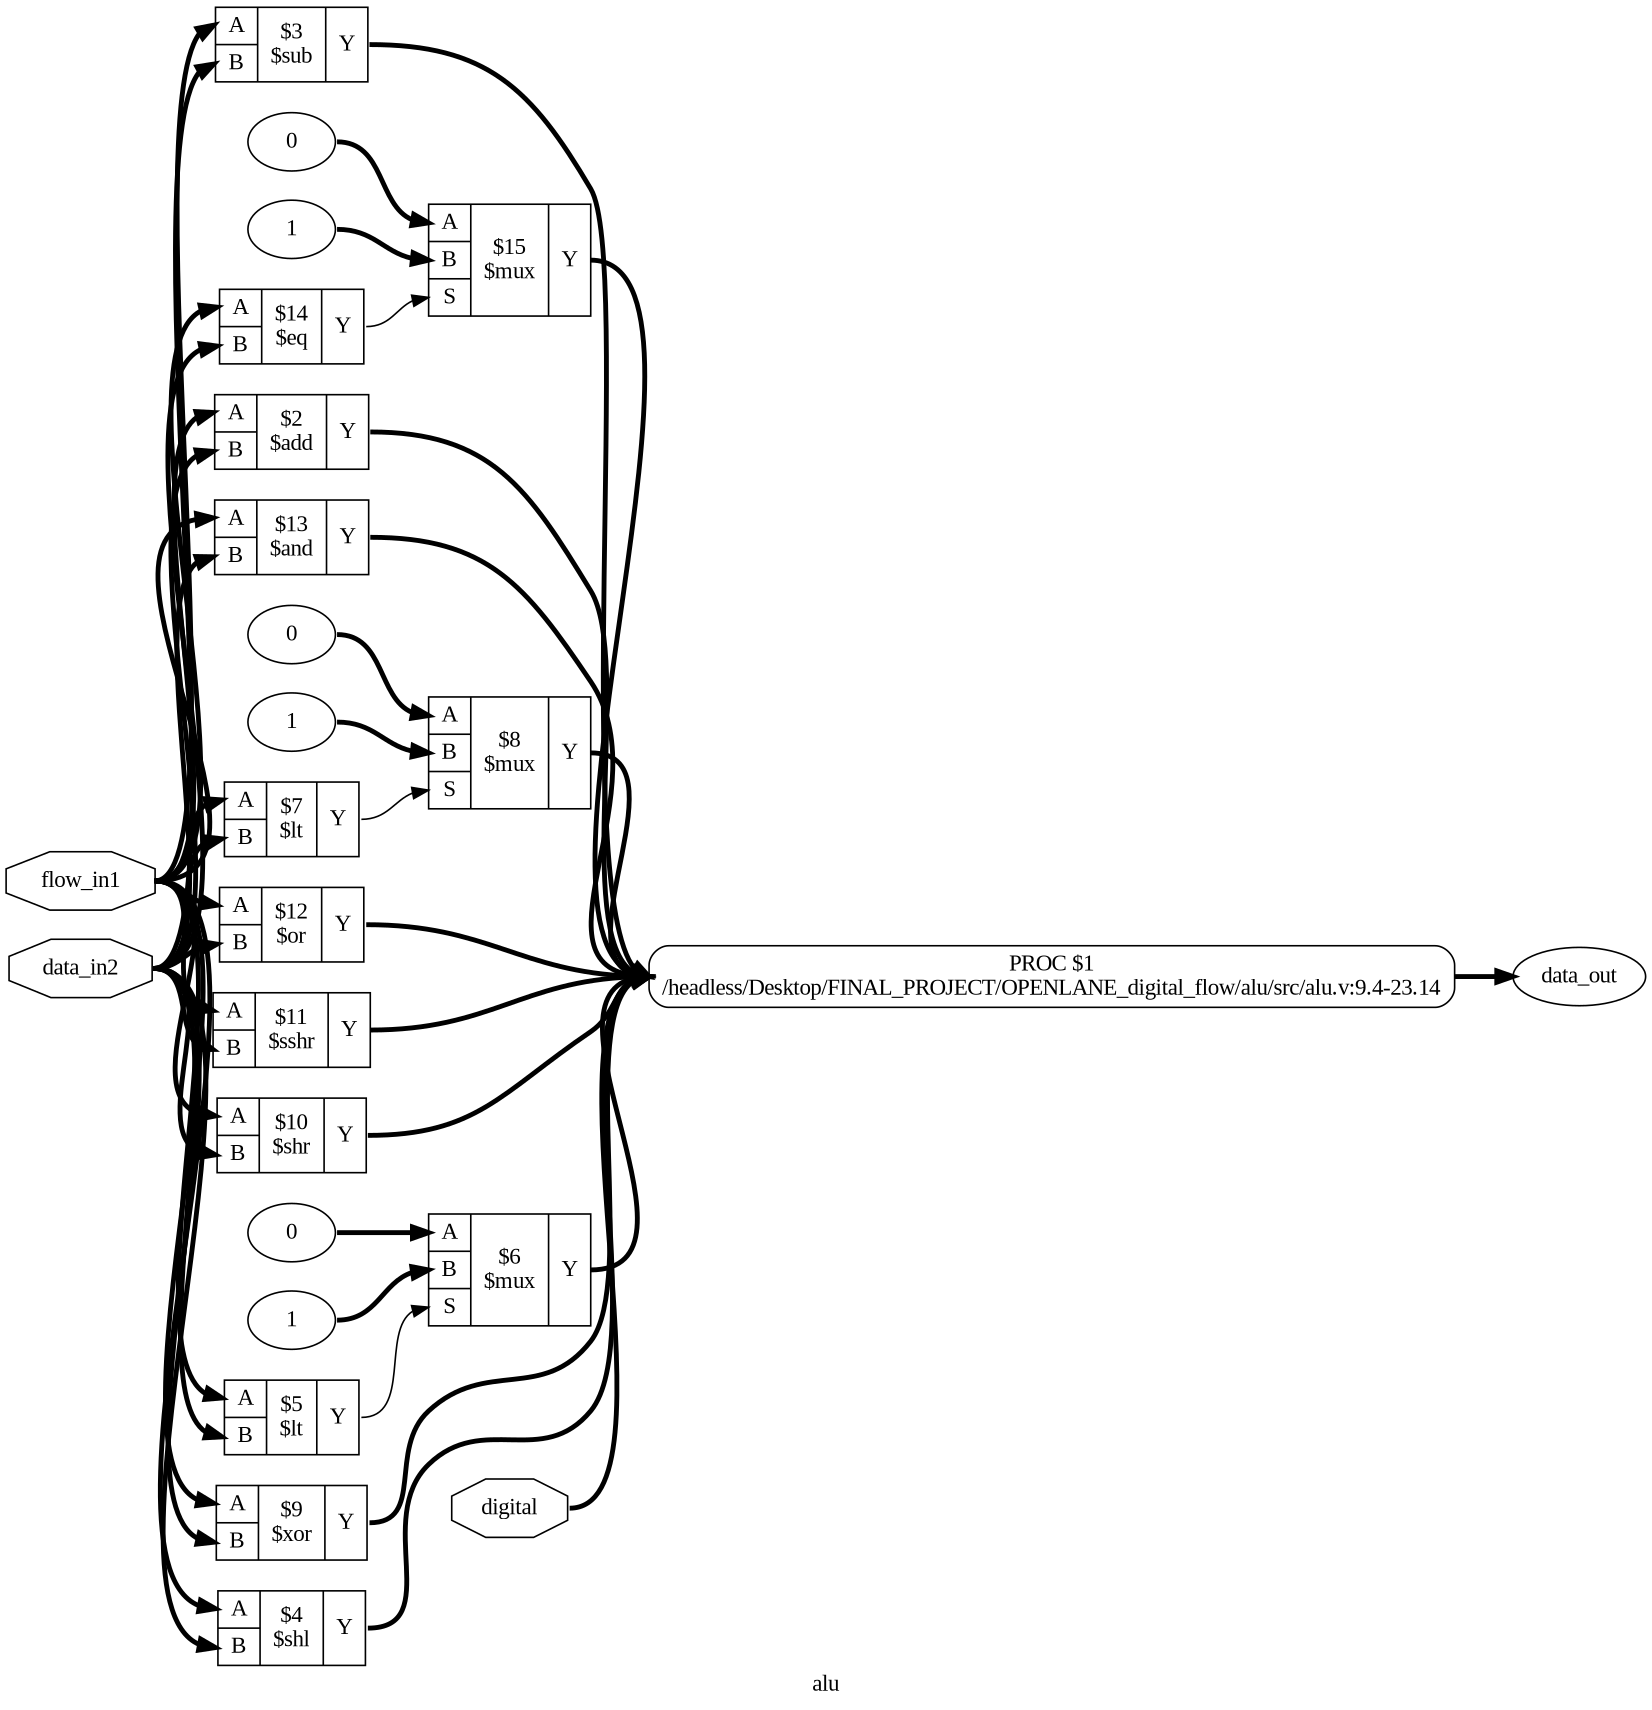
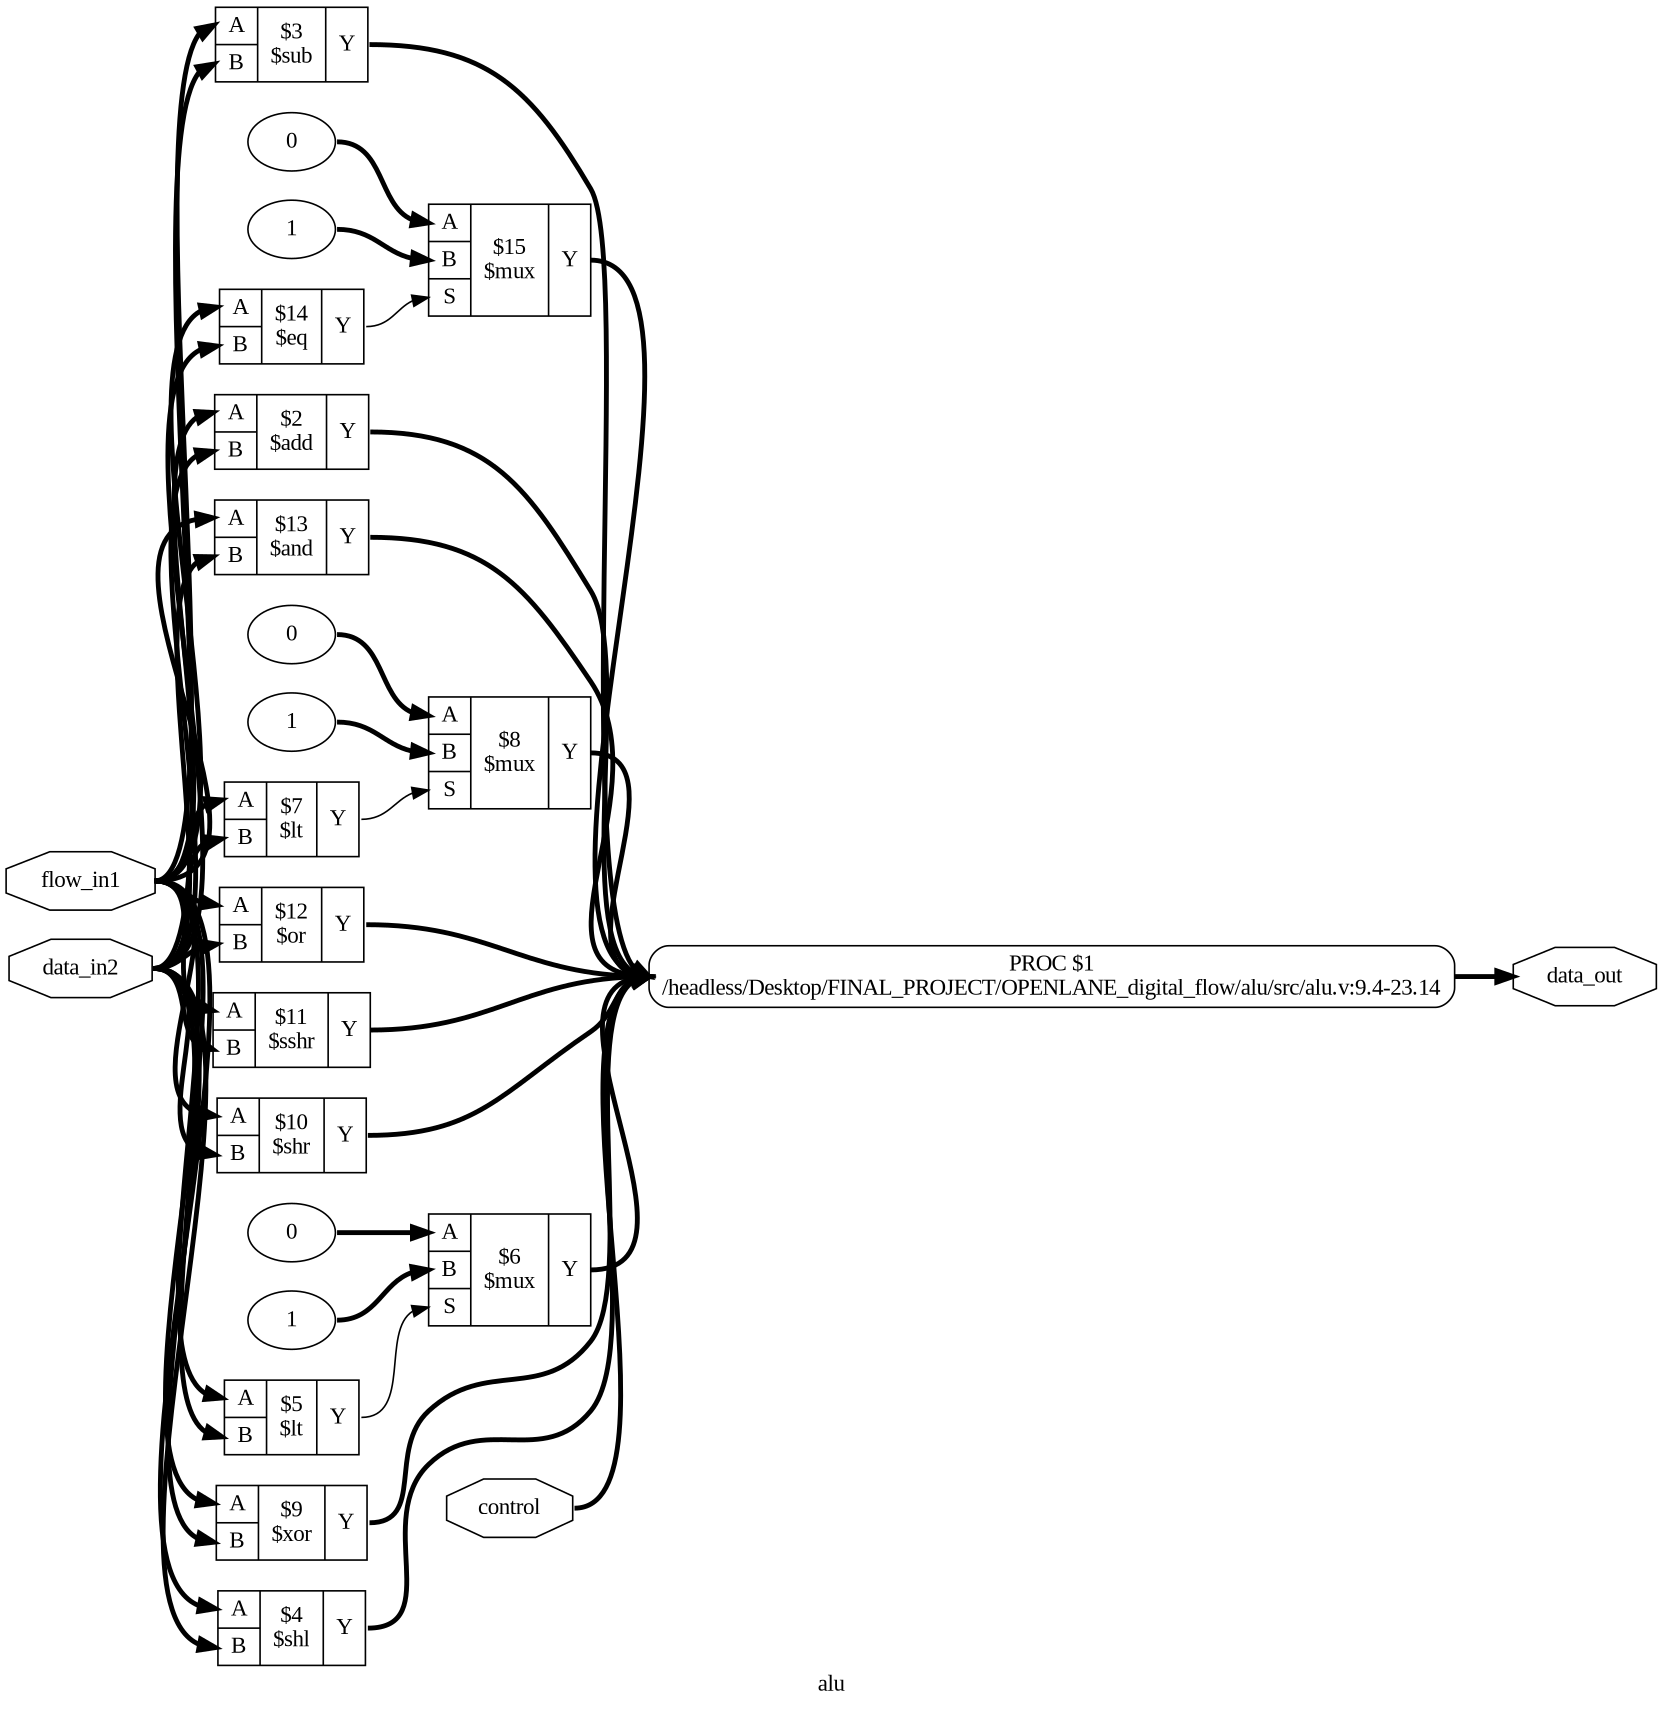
  digraph {
    fontname="Liberation Serif"
    label=alu
    rankdir=LR
    remincross=true
    node [fontname="Liberation Serif" shape=record]
    edge [color=black fontname="Liberation Serif" headport="p22:w" style="setlinewidth(3)" tailport=e]
-   n1 [color=black fontcolor=black label=data_out shape=ellipse]
+   n1 [color=black fontcolor=black label=data_out shape=octagon]
    n2 [color=black fontcolor=black label=data_in2 shape=octagon]
    n3 [label="{{<p21> A|<p22> B}|$14\n$eq|{<p24> Y}}"]
    n4 [label="{{<p21> A|<p22> B}|$13\n$and|{<p24> Y}}"]
    n5 [label="{{<p21> A|<p22> B}|$12\n$or|{<p24> Y}}"]
    n6 [label="{{<p21> A|<p22> B}|$11\n$sshr|{<p24> Y}}"]
    n7 [label="{{<p21> A|<p22> B}|$10\n$shr|{<p24> Y}}"]
    n8 [label="{{<p21> A|<p22> B}|$9\n$xor|{<p24> Y}}"]
    n9 [label="{{<p21> A|<p22> B}|$7\n$lt|{<p24> Y}}"]
    n10 [label="{{<p21> A|<p22> B}|$5\n$lt|{<p24> Y}}"]
    n11 [label="{{<p21> A|<p22> B}|$4\n$shl|{<p24> Y}}"]
    n12 [label="{{<p21> A|<p22> B}|$3\n$sub|{<p24> Y}}"]
    n13 [label="{{<p21> A|<p22> B}|$2\n$add|{<p24> Y}}"]
    n14 [label="{{<p21> A|<p22> B|<p23> S}|$15\n$mux|{<p24> Y}}"]
    n15 [label="PROC $1\n/headless/Desktop/FINAL_PROJECT/OPENLANE_digital_flow/alu/src/alu.v:9.4-23.14" shape=box style=rounded]
    n16 [label="{{<p21> A|<p22> B|<p23> S}|$8\n$mux|{<p24> Y}}"]
    n17 [label="{{<p21> A|<p22> B|<p23> S}|$6\n$mux|{<p24> Y}}"]
    n18 [color=black fontcolor=black label=flow_in1 shape=octagon]
-   n19 [color=black fontcolor=black label=digital shape=octagon]
+   n19 [color=black fontcolor=black label=control shape=octagon]
    n20 [label=1 shape=""]
    n21 [label=0 shape=""]
    n22 [label=1 shape=""]
    n23 [label=0 shape=""]
    n24 [label=1 shape=""]
    n25 [label=0 shape=""]
    n2 -> n3
    n2 -> n4
    n2 -> n5
    n2 -> n6
    n2 -> n7
    n2 -> n8
    n2 -> n9
    n2 -> n10
    n2 -> n11
    n2 -> n12
    n2 -> n13
    n3 -> n14 [headport="p23:w" tailport="p24:e" style=""]
    n4 -> n15 [headport=w tailport="p24:e"]
    n5 -> n15 [headport=w tailport="p24:e"]
    n6 -> n15 [headport=w tailport="p24:e"]
    n7 -> n15 [headport=w tailport="p24:e"]
    n8 -> n15 [headport=w tailport="p24:e"]
    n9 -> n16 [headport="p23:w" tailport="p24:e" style=""]
    n10 -> n17 [headport="p23:w" tailport="p24:e" style=""]
    n11 -> n15 [headport=w tailport="p24:e"]
    n12 -> n15 [headport=w tailport="p24:e"]
    n13 -> n15 [headport=w tailport="p24:e"]
    n14 -> n15 [headport=w tailport="p24:e"]
    n15 -> n1 [headport=w]
    n16 -> n15 [headport=w tailport="p24:e"]
    n17 -> n15 [headport=w tailport="p24:e"]
    n18 -> n3 [headport="p21:w"]
    n18 -> n4 [headport="p21:w"]
    n18 -> n5 [headport="p21:w"]
    n18 -> n6 [headport="p21:w"]
    n18 -> n7 [headport="p21:w"]
    n18 -> n8 [headport="p21:w"]
    n18 -> n9 [headport="p21:w"]
    n18 -> n10 [headport="p21:w"]
    n18 -> n11 [headport="p21:w"]
    n18 -> n12 [headport="p21:w"]
    n18 -> n13 [headport="p21:w"]
    n19 -> n15 [headport=w]
    n20 -> n14
    n21 -> n14 [headport="p21:w"]
    n22 -> n16
    n23 -> n16 [headport="p21:w"]
    n24 -> n17
    n25 -> n17 [headport="p21:w"]
  }
